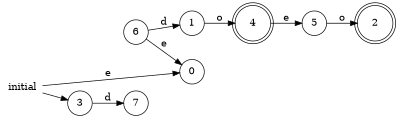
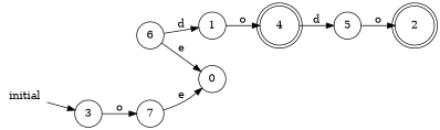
  digraph {
    rankdir=LR
    node [shape=circle]
    0 [height=0.5 width=0.5]
    6 [height=0.5 width=0.5]
    1 [height=0.5 width=0.5]
    4 [height=0.61111 shape=doublecircle width=0.61111]
    5 [height=0.5 width=0.5]
    2 [height=0.61111 shape=doublecircle width=0.61111]
    3 [height=0.5 width=0.5]
    7 [height=0.5 width=0.5]
    initial [height=0.5 shape=plaintext width=0.75]
    6 -> 0 [label=e]
    6 -> 1 [label=d]
    1 -> 4 [label=o]
-   4 -> 5 [label=e]
+   4 -> 5 [label=d]
    5 -> 2 [label=o]
-   3 -> 7 [label=d]
-   initial -> 0 [label=e]
+   3 -> 7 [label=o]
+   7 -> 0 [label=e]
    initial -> 3
  }
